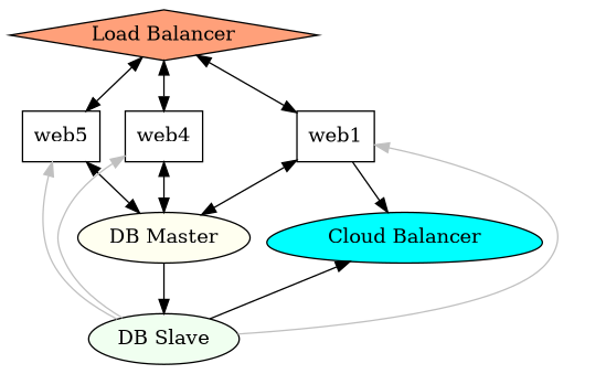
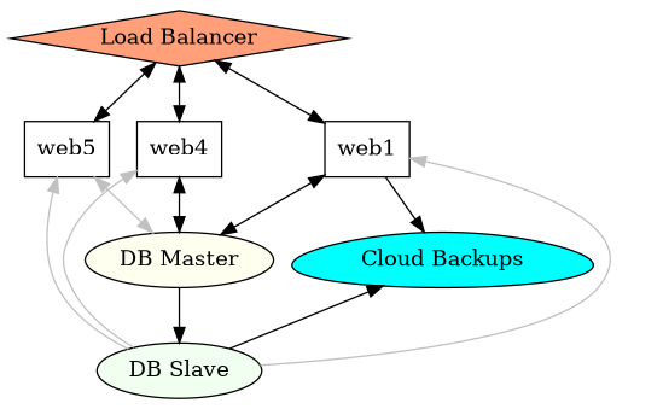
  digraph {
    fontname="DejaVu Serif"
    node [fontname="DejaVu Serif" shape=box style=filled]
    edge [fontname="DejaVu Serif"]
    web1 [style=""]
    n2 [label=web5 style=""]
    web4 [style=""]
    n4 [fillcolor=ivory label="DB Master" shape=ellipse]
-   n5 [fillcolor=cyan label="Cloud Balancer" shape=egg]
+   n5 [fillcolor=cyan label="Cloud Backups" shape=egg]
    n6 [fillcolor=honeydew label="DB Slave" shape=ellipse]
    n7 [fillcolor=lightsalmon label="Load Balancer" shape=diamond]
    subgraph sub_1 {
      rank=same
      web1
      n2
      web4
    }
    subgraph sub_2 {
      rank=same
      n4
      n5
    }
    web1 -> n4 [dir=both]
    web1 -> n5
-   n2 -> n4 [dir=both]
+   n2 -> n4 [dir=both color=gray]
    web4 -> n4 [dir=both]
    n4 -> n6
    n6 -> web1 [color=gray]
    n6 -> n2 [color=gray]
    n6 -> web4 [color=gray]
    n6 -> n5
    n7 -> web1 [dir=both]
    n7 -> n2 [dir=both]
    n7 -> web4 [dir=both]
  }
